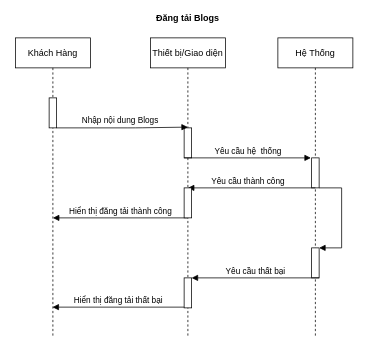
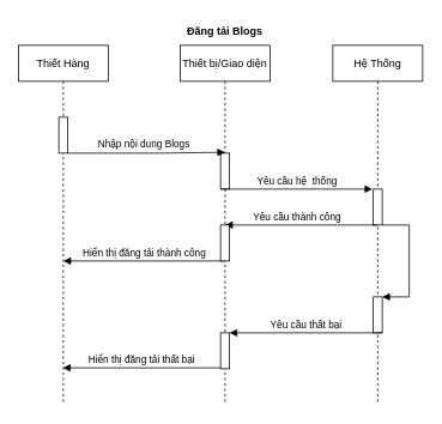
  <mxCell id="0" />
  <mxCell id="1" parent="0" />
- <mxCell id="2" value="Khách Hàng" style="shape=umlLifeline;perimeter=lifelinePerimeter;container=1;collapsible=0;recursiveResize=0;rounded=0;shadow=0;strokeWidth=1;" vertex="1" parent="1"><mxGeometry x="20" y="50" width="100" height="400" as="geometry" /></mxCell>
+ <mxCell id="2" value="Thiết Hàng" style="shape=umlLifeline;perimeter=lifelinePerimeter;container=1;collapsible=0;recursiveResize=0;rounded=0;shadow=0;strokeWidth=1;" vertex="1" parent="1"><mxGeometry x="20" y="50" width="100" height="400" as="geometry" /></mxCell>
  <mxCell id="3" value="" style="points=[];perimeter=orthogonalPerimeter;rounded=0;shadow=0;strokeWidth=1;" vertex="1" parent="2"><mxGeometry x="45" y="80" width="10" height="40" as="geometry" /></mxCell>
  <mxCell id="4" value="Thiết bị/Giao diện" style="shape=umlLifeline;perimeter=lifelinePerimeter;container=1;collapsible=0;recursiveResize=0;rounded=0;shadow=0;strokeWidth=1;" vertex="1" parent="1"><mxGeometry x="200" y="50" width="100" height="400" as="geometry" /></mxCell>
  <mxCell id="5" value="" style="points=[];perimeter=orthogonalPerimeter;rounded=0;shadow=0;strokeWidth=1;" vertex="1" parent="4"><mxGeometry x="45" y="120" width="10" height="40" as="geometry" /></mxCell>
  <mxCell id="6" value="Nhập nội dung Blogs" style="verticalAlign=bottom;endArrow=block;shadow=0;strokeWidth=1;" edge="1" parent="1" source="3"><mxGeometry x="-0.029" y="1" relative="1" as="geometry"><mxPoint x="175" y="130" as="sourcePoint" /><mxPoint x="250" y="169" as="targetPoint" /><Array as="points"><mxPoint x="180" y="170" /></Array><mxPoint as="offset" /></mxGeometry></mxCell>
  <mxCell id="7" value="Hệ Thống" style="shape=umlLifeline;perimeter=lifelinePerimeter;container=1;collapsible=0;recursiveResize=0;rounded=0;shadow=0;strokeWidth=1;" vertex="1" parent="1"><mxGeometry x="370" y="50" width="100" height="400" as="geometry" /></mxCell>
  <mxCell id="8" value="" style="points=[];perimeter=orthogonalPerimeter;rounded=0;shadow=0;strokeWidth=1;" vertex="1" parent="7"><mxGeometry x="45" y="160" width="10" height="40" as="geometry" /></mxCell>
  <mxCell id="9" value="Yêu cầu hệ&amp;nbsp; thống" style="html=1;verticalAlign=bottom;endArrow=block;entryX=-0.1;entryY=0;entryDx=0;entryDy=0;entryPerimeter=0;" edge="1" parent="1" target="8"><mxGeometry x="0.006" width="80" relative="1" as="geometry"><mxPoint x="245" y="210" as="sourcePoint" /><mxPoint x="410" y="210" as="targetPoint" /><mxPoint as="offset" /></mxGeometry></mxCell>
  <mxCell id="10" value="Yêu cầu thành công" style="html=1;verticalAlign=bottom;endArrow=block;exitX=0.5;exitY=1;exitDx=0;exitDy=0;exitPerimeter=0;" edge="1" parent="1" source="8"><mxGeometry x="0.059" width="80" relative="1" as="geometry"><mxPoint x="335" y="250" as="sourcePoint" /><mxPoint x="250" y="250" as="targetPoint" /><mxPoint as="offset" /></mxGeometry></mxCell>
  <mxCell id="11" value="Hiển thị đăng tải thành công" style="html=1;verticalAlign=bottom;endArrow=block;exitX=0.5;exitY=1;exitDx=0;exitDy=0;exitPerimeter=0;" edge="1" parent="1" source="12"><mxGeometry width="80" relative="1" as="geometry"><mxPoint x="240" y="290" as="sourcePoint" /><mxPoint x="70" y="290" as="targetPoint" /><mxPoint as="offset" /></mxGeometry></mxCell>
  <mxCell id="12" value="" style="points=[];perimeter=orthogonalPerimeter;rounded=0;shadow=0;strokeWidth=1;" vertex="1" parent="1"><mxGeometry x="245" y="250" width="10" height="40" as="geometry" /></mxCell>
  <mxCell id="13" value="" style="html=1;points=[];perimeter=orthogonalPerimeter;" vertex="1" parent="1"><mxGeometry x="415" y="330" width="10" height="40" as="geometry" /></mxCell>
  <mxCell id="14" value="" style="edgeStyle=orthogonalEdgeStyle;html=1;align=left;spacingLeft=2;endArrow=block;rounded=0;entryX=1;entryY=0;" edge="1" parent="1" target="13"><mxGeometry y="85" relative="1" as="geometry"><mxPoint x="425" y="250" as="sourcePoint" /><Array as="points"><mxPoint x="455" y="250" /><mxPoint x="455" y="330" /></Array><mxPoint as="offset" /></mxGeometry></mxCell>
  <mxCell id="15" value="Yêu cầu thất bại" style="html=1;verticalAlign=bottom;endArrow=block;exitX=0.5;exitY=1;exitDx=0;exitDy=0;exitPerimeter=0;" edge="1" parent="1"><mxGeometry width="80" relative="1" as="geometry"><mxPoint x="425" y="370" as="sourcePoint" /><mxPoint x="255" y="370" as="targetPoint" /><mxPoint as="offset" /></mxGeometry></mxCell>
  <mxCell id="16" value="" style="points=[];perimeter=orthogonalPerimeter;rounded=0;shadow=0;strokeWidth=1;" vertex="1" parent="1"><mxGeometry x="245" y="370" width="10" height="40" as="geometry" /></mxCell>
  <mxCell id="17" value="Hiển thị đăng tải thất bại" style="html=1;verticalAlign=bottom;endArrow=block;exitX=0.5;exitY=1;exitDx=0;exitDy=0;exitPerimeter=0;" edge="1" parent="1" target="2"><mxGeometry width="80" relative="1" as="geometry"><mxPoint x="245" y="409" as="sourcePoint" /><mxPoint x="75" y="409" as="targetPoint" /><mxPoint as="offset" /></mxGeometry></mxCell>
- <mxCell id="18" value="Đăng tải Blogs" style="text;align=center;fontStyle=1;verticalAlign=middle;spacingLeft=3;spacingRight=3;strokeColor=none;rotatable=0;points=[[0,0.5],[1,0.5]];portConstraint=eastwest;" vertex="1" parent="1"><mxGeometry x="210" y="10" width="80" height="26" as="geometry" /></mxCell>
+ <mxCell id="18" value="Đăng tải Blogs" style="text;align=center;fontStyle=1;verticalAlign=middle;spacingLeft=3;spacingRight=3;strokeColor=none;rotatable=0;points=[[0,0.5],[1,0.5]];portConstraint=eastwest;" vertex="1" parent="1"><mxGeometry x="210" y="20" width="80" height="26" as="geometry" /></mxCell>
